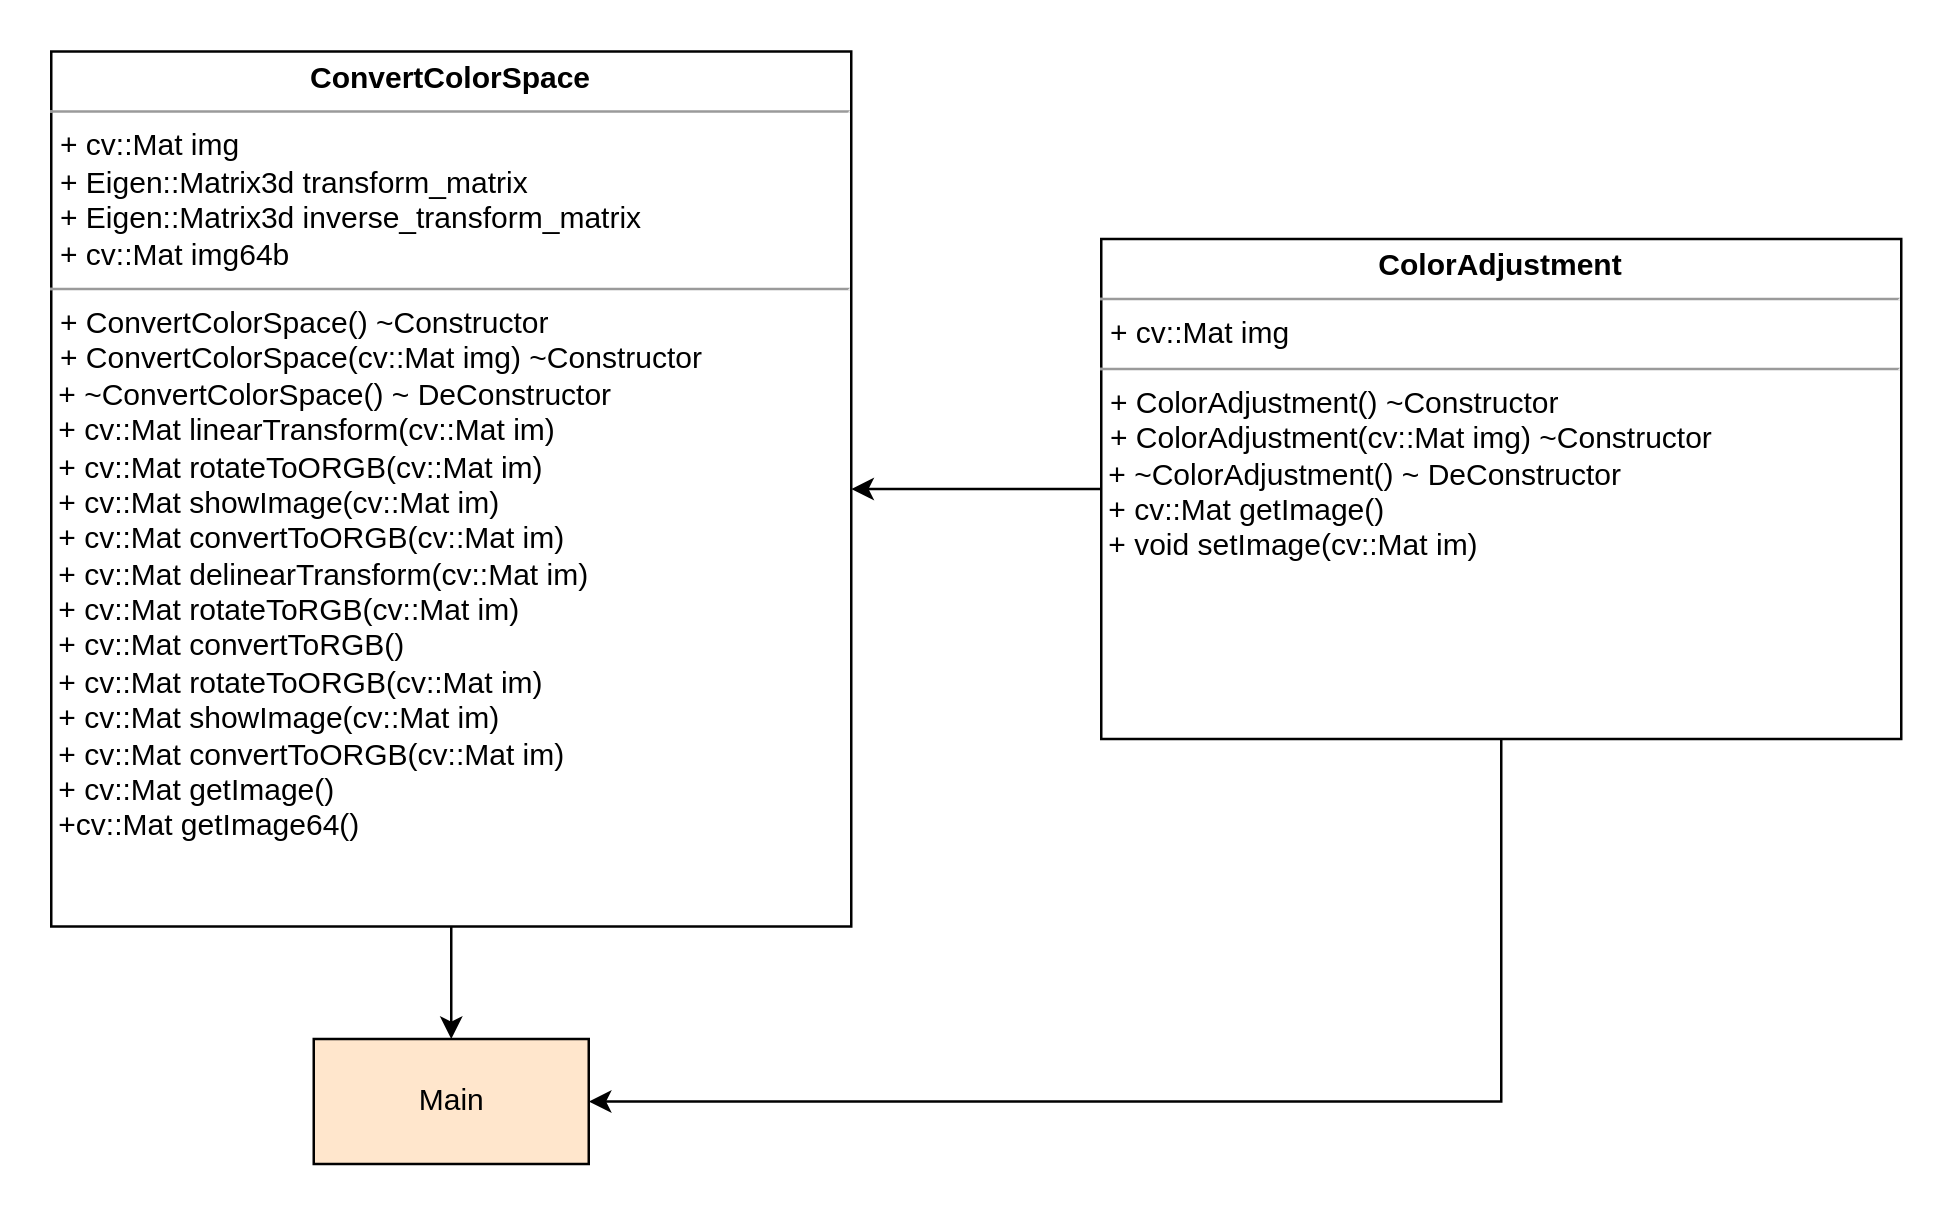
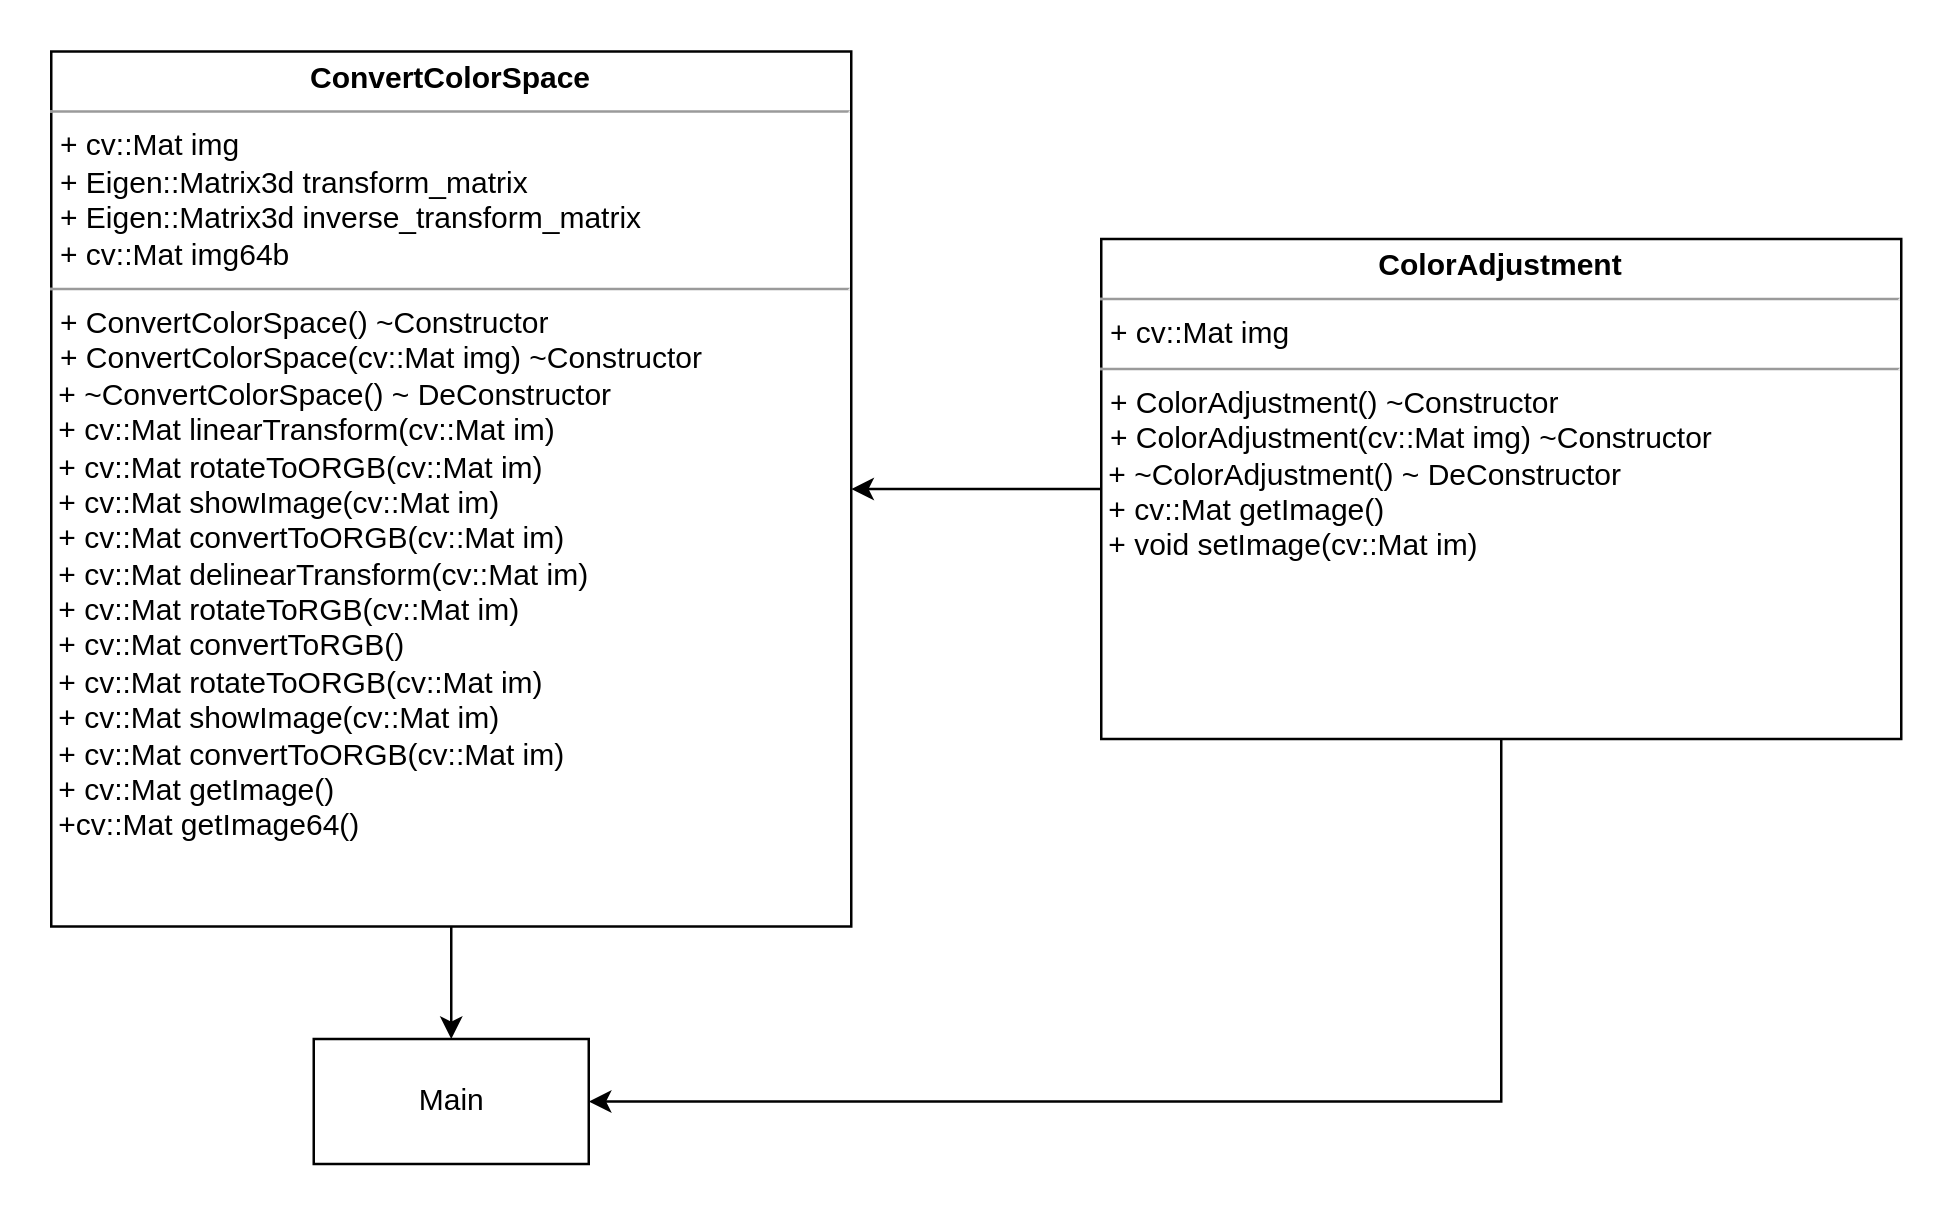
  <mxCell id="0" />
  <mxCell id="1" parent="0" />
  <mxCell id="2" style="edgeStyle=orthogonalEdgeStyle;rounded=0;orthogonalLoop=1;jettySize=auto;html=1;exitX=0.5;exitY=1;exitDx=0;exitDy=0;" parent="1" source="3" edge="1"><mxGeometry relative="1" as="geometry"><mxPoint x="180" y="415" as="targetPoint" /></mxGeometry></mxCell>
  <mxCell id="3" value="&lt;p style=&quot;margin: 0px ; margin-top: 4px ; text-align: center&quot;&gt;&lt;b&gt;ConvertColorSpace&lt;/b&gt;&lt;br&gt;&lt;/p&gt;&lt;hr size=&quot;1&quot;&gt;&lt;p style=&quot;margin: 0px ; margin-left: 4px&quot;&gt;+ cv::Mat img&lt;/p&gt;&lt;p style=&quot;margin: 0px ; margin-left: 4px&quot;&gt;+ Eigen::Matrix3d transform_matrix&lt;/p&gt;&lt;p style=&quot;margin: 0px ; margin-left: 4px&quot;&gt;+ Eigen::Matrix3d inverse_transform_matrix&lt;br&gt;&lt;/p&gt;&lt;p style=&quot;margin: 0px ; margin-left: 4px&quot;&gt;+ cv::Mat img64b&lt;br&gt;&lt;/p&gt;&lt;hr size=&quot;1&quot;&gt;&lt;p style=&quot;margin: 0px ; margin-left: 4px&quot;&gt;+ ConvertColorSpace() ~Constructor&lt;/p&gt;&lt;p style=&quot;margin: 0px ; margin-left: 4px&quot;&gt;+ ConvertColorSpace(cv::Mat img) ~Constructor&lt;br&gt;&lt;/p&gt;&lt;div&gt;&amp;nbsp;+ ~ConvertColorSpace() ~ DeConstructor &lt;br&gt;&lt;/div&gt;&lt;div&gt;&amp;nbsp;+ cv::Mat linearTransform(cv::Mat im)&lt;/div&gt;&lt;div&gt;&amp;nbsp;+ cv::Mat rotateToORGB(cv::Mat im)&lt;/div&gt;&lt;div&gt;&amp;nbsp;+ cv::Mat showImage(cv::Mat im)&lt;/div&gt;&lt;div&gt;&amp;nbsp;+ cv::Mat convertToORGB(cv::Mat im)&lt;/div&gt;&lt;div&gt;&lt;div&gt;&amp;nbsp;+ cv::Mat delinearTransform(cv::Mat im)&lt;/div&gt;&lt;div&gt;&amp;nbsp;+ cv::Mat rotateToRGB(cv::Mat im)&lt;/div&gt;&amp;nbsp;+ cv::Mat convertToRGB()&lt;/div&gt;&lt;div&gt;&lt;div&gt;&amp;nbsp;+ cv::Mat rotateToORGB(cv::Mat im)&lt;/div&gt;&lt;div&gt;&amp;nbsp;+ cv::Mat showImage(cv::Mat im)&lt;/div&gt;&amp;nbsp;+ cv::Mat convertToORGB(cv::Mat im)&lt;/div&gt;&lt;div&gt;&amp;nbsp;+ cv::Mat getImage()&lt;/div&gt;&lt;div&gt;&amp;nbsp;+cv::Mat getImage64()&lt;/div&gt;&lt;div&gt;&lt;br&gt;&lt;/div&gt;&amp;nbsp;" style="verticalAlign=top;align=left;overflow=fill;fontSize=12;fontFamily=Helvetica;html=1;" parent="1" vertex="1"><mxGeometry x="20" y="20" width="320" height="350" as="geometry" /></mxCell>
- <mxCell id="4" value="Main" style="html=1;fillColor=#ffe6cc;" parent="1" vertex="1"><mxGeometry x="125" y="415" width="110" height="50" as="geometry" /></mxCell>
+ <mxCell id="4" value="Main" style="html=1;" parent="1" vertex="1"><mxGeometry x="125" y="415" width="110" height="50" as="geometry" /></mxCell>
  <mxCell id="5" style="edgeStyle=orthogonalEdgeStyle;rounded=0;orthogonalLoop=1;jettySize=auto;html=1;exitX=0.5;exitY=1;exitDx=0;exitDy=0;entryX=1;entryY=0.5;entryDx=0;entryDy=0;" parent="1" source="7" target="4" edge="1"><mxGeometry relative="1" as="geometry"><mxPoint x="485" y="220" as="sourcePoint" /></mxGeometry></mxCell>
  <mxCell id="6" style="edgeStyle=orthogonalEdgeStyle;rounded=0;orthogonalLoop=1;jettySize=auto;html=1;exitX=0;exitY=0.5;exitDx=0;exitDy=0;entryX=1;entryY=0.5;entryDx=0;entryDy=0;" parent="1" source="7" target="3" edge="1"><mxGeometry relative="1" as="geometry" /></mxCell>
  <mxCell id="7" value="&lt;p style=&quot;margin: 0px ; margin-top: 4px ; text-align: center&quot;&gt;&lt;b&gt;ColorAdjustment&lt;/b&gt;&lt;br&gt;&lt;/p&gt;&lt;hr size=&quot;1&quot;&gt;&lt;p style=&quot;margin: 0px ; margin-left: 4px&quot;&gt;+ cv::Mat img&lt;/p&gt;&lt;hr size=&quot;1&quot;&gt;&lt;p style=&quot;margin: 0px ; margin-left: 4px&quot;&gt;+ ColorAdjustment() ~Constructor&lt;/p&gt;&lt;p style=&quot;margin: 0px ; margin-left: 4px&quot;&gt;+ ColorAdjustment(cv::Mat img) ~Constructor&lt;br&gt;&lt;/p&gt;&lt;div&gt;&amp;nbsp;+ ~ColorAdjustment() ~ DeConstructor &lt;br&gt;&lt;/div&gt;&lt;div&gt;&amp;nbsp;+ cv::Mat getImage()&lt;/div&gt;&lt;div&gt;&amp;nbsp;+ void setImage(cv::Mat im)&lt;br&gt;&lt;/div&gt;" style="verticalAlign=top;align=left;overflow=fill;fontSize=12;fontFamily=Helvetica;html=1;" parent="1" vertex="1"><mxGeometry x="440" y="95" width="320" height="200" as="geometry" /></mxCell>
